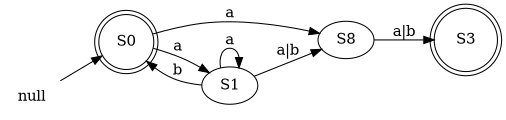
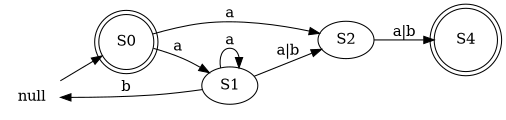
  digraph {
    fontname="DejaVu Serif"
    rankdir=LR
    node [fontname="DejaVu Serif"]
    edge [fontname="DejaVu Serif"]
    null [shape=plaintext]
    S0 [shape=doublecircle]
    S1
-   S2 [label=S8]
-   S4 [shape=doublecircle label=S3]
+   S2
+   S4 [shape=doublecircle]
    null -> S0
    S0 -> S1 [label=a]
    S0 -> S2 [label=a]
-   S1 -> S0 [label=b]
+   S1 -> null [label=b]
    S1 -> S1 [label=a]
    S1 -> S2 [label="a|b"]
    S2 -> S4 [label="a|b"]
  }
